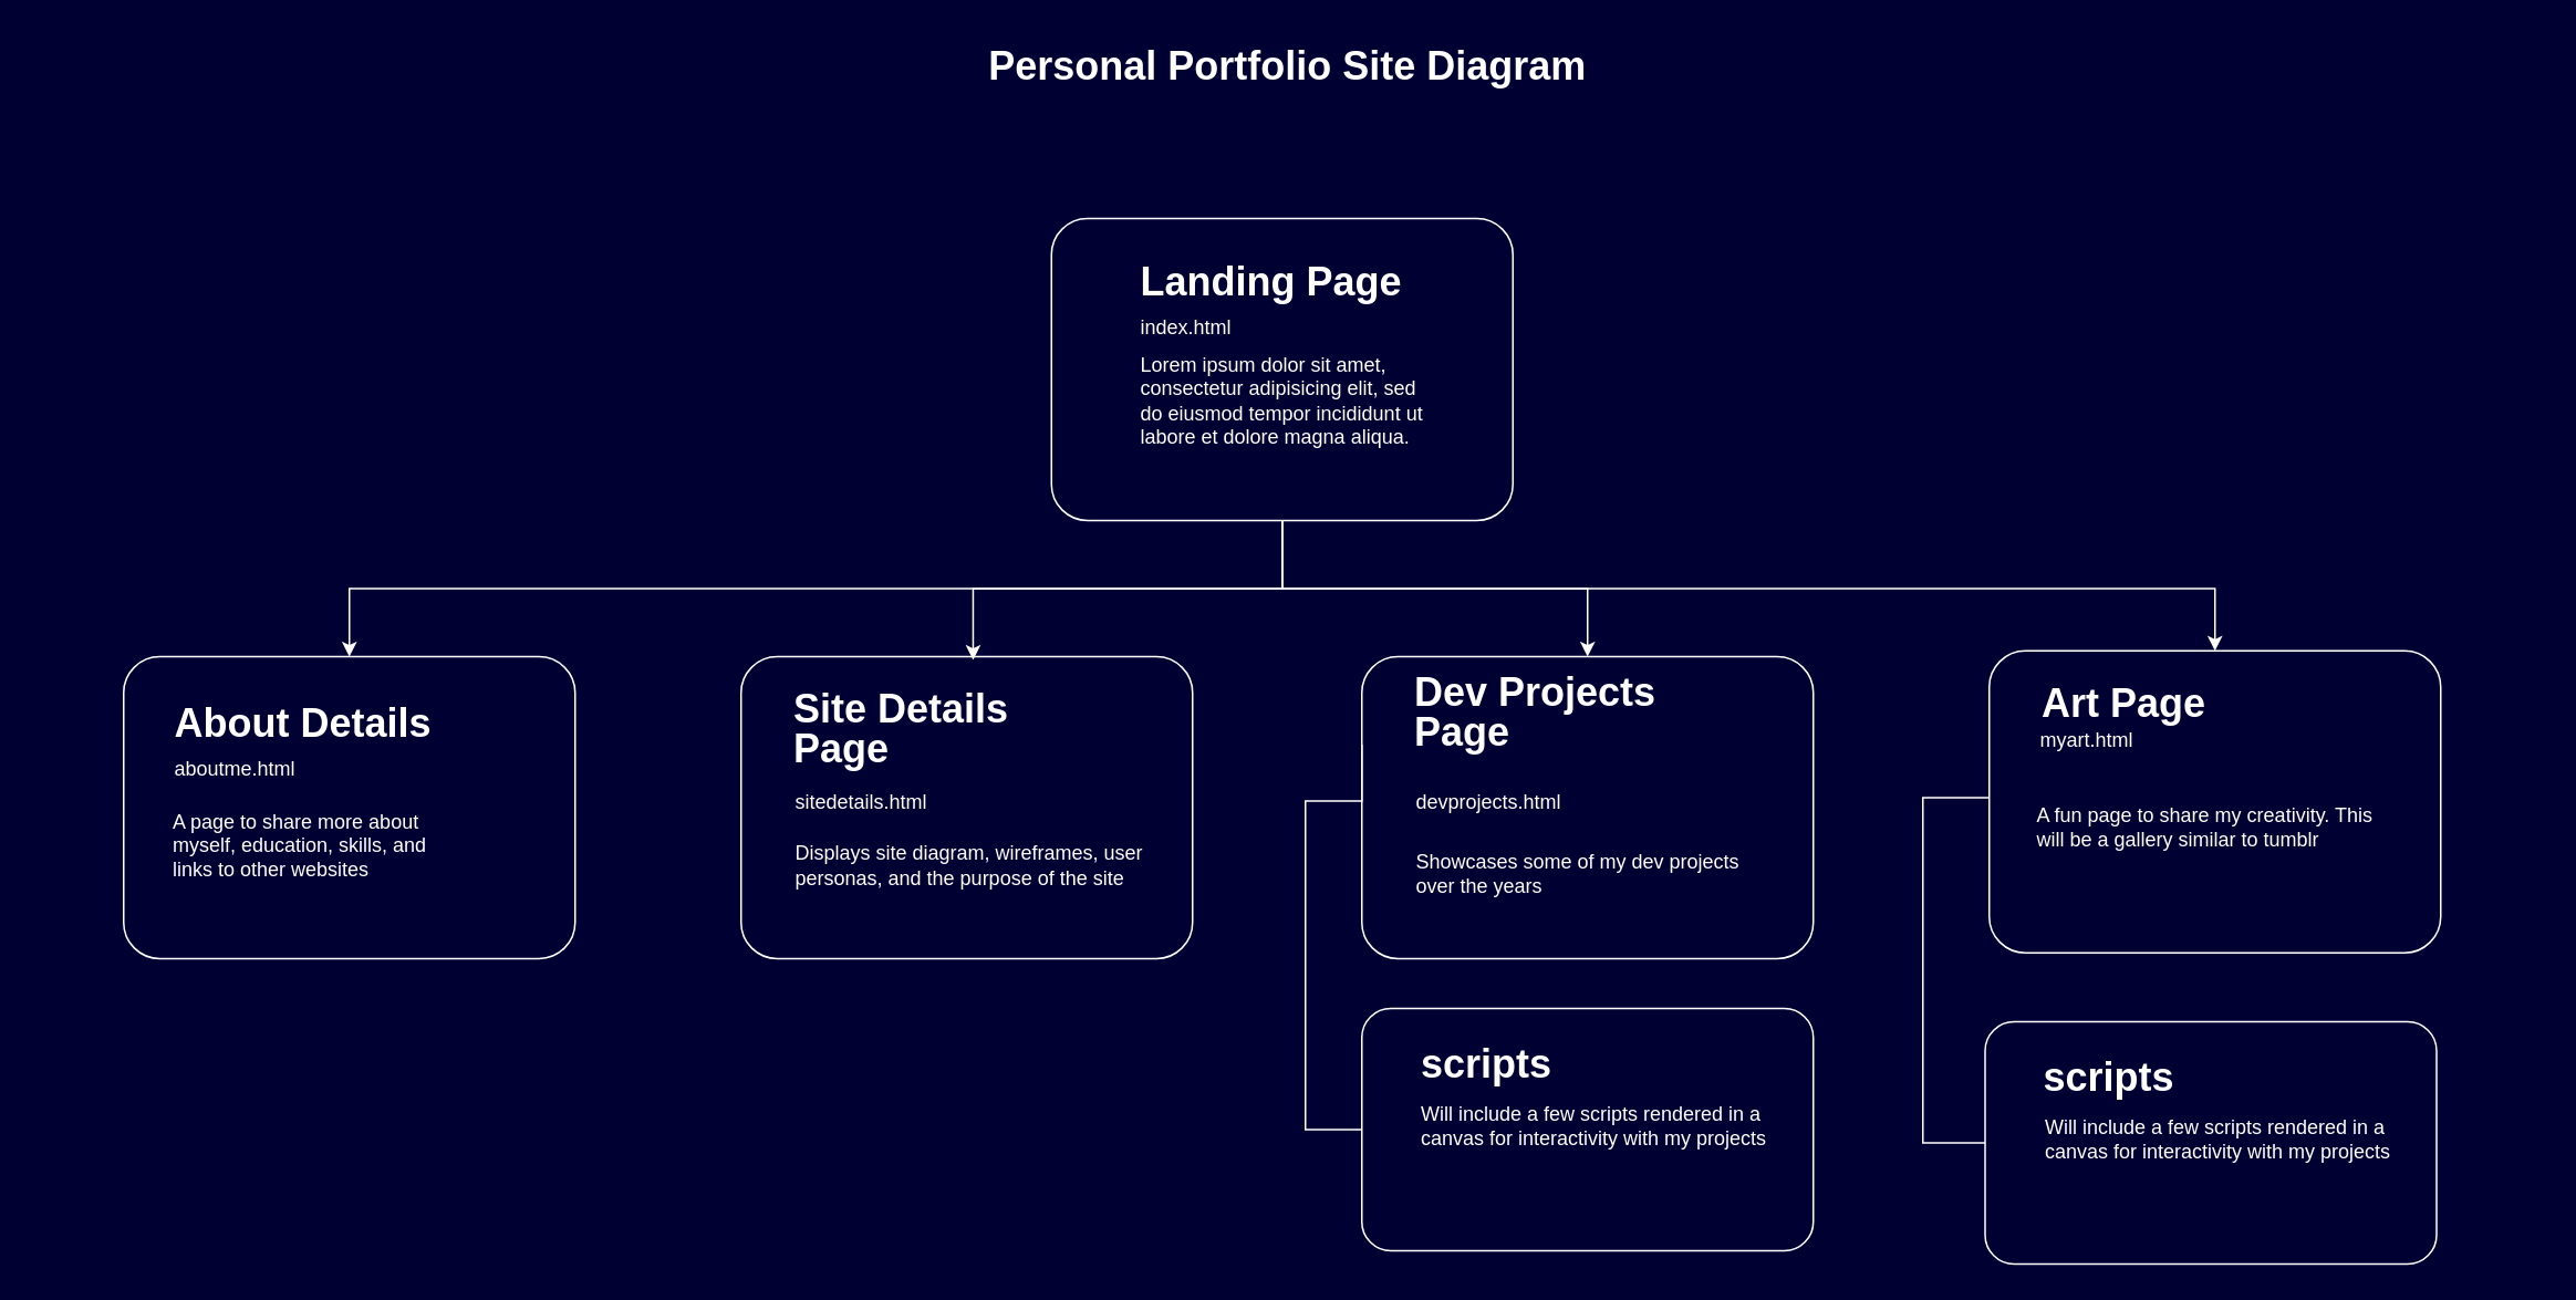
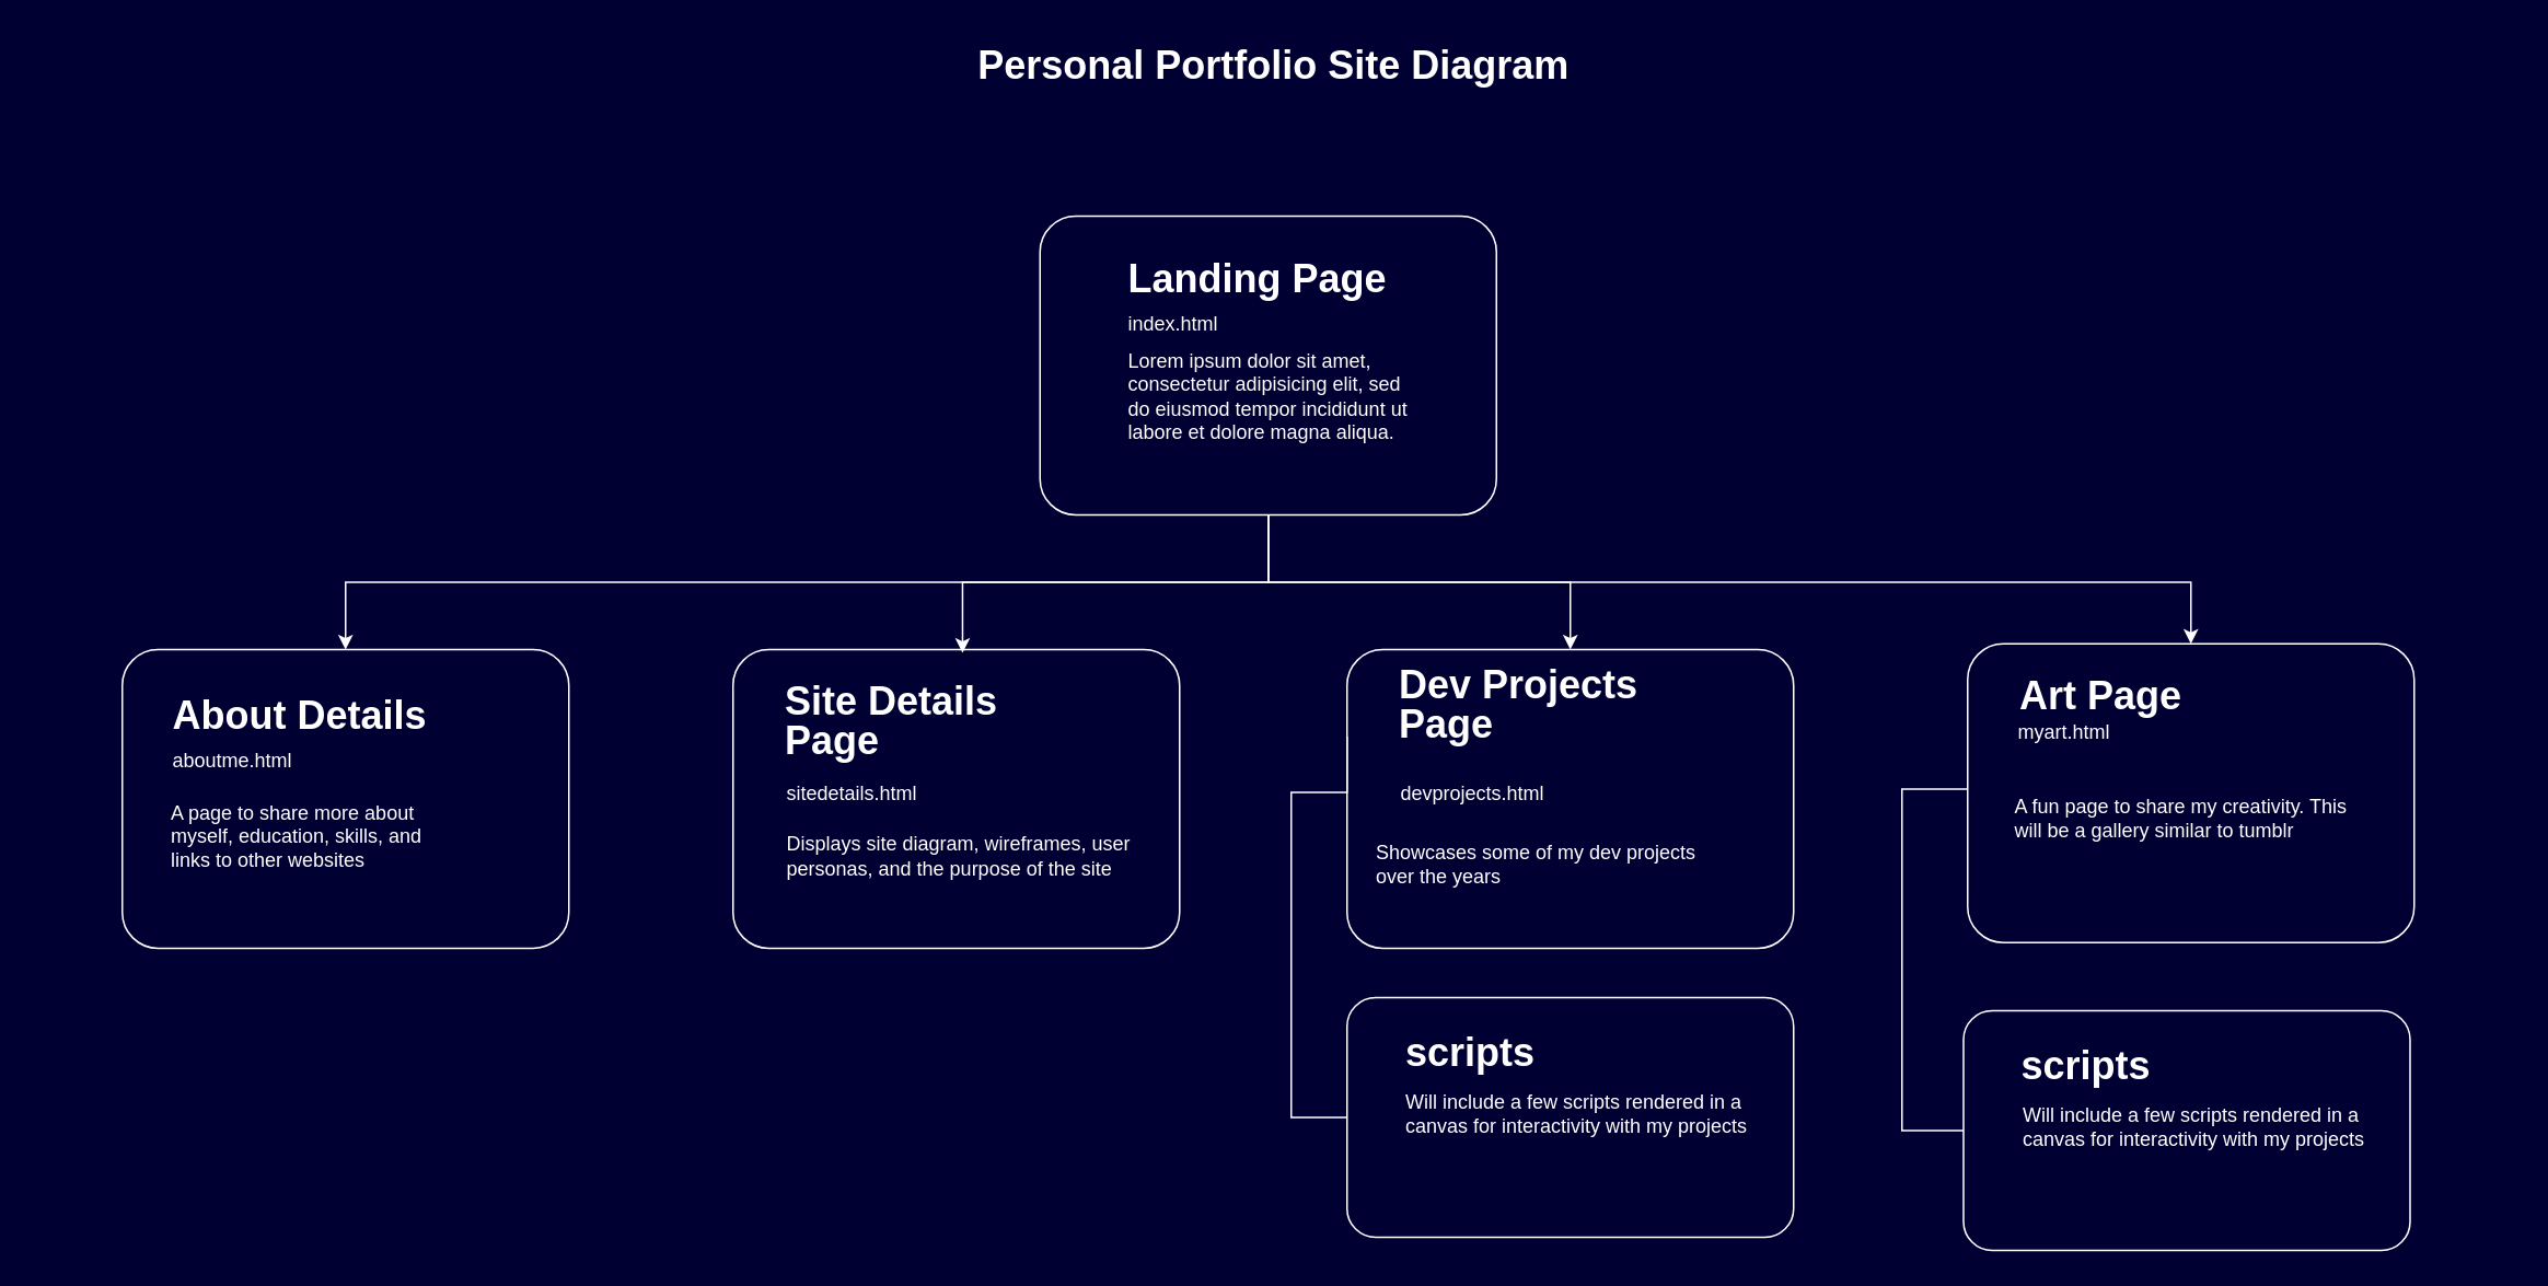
  <mxCell id="0" style=";html=1;" />
  <mxCell id="1" style=";html=1;" parent="0" />
  <mxCell id="2" value="&lt;font color=&quot;#ffffff&quot;&gt;Personal Portfolio Site Diagram&lt;/font&gt;" style="text;html=1;fontSize=24;fontStyle=1;verticalAlign=middle;align=center;" parent="1" vertex="1"><mxGeometry x="20" y="20" width="1510" height="40" as="geometry" /></mxCell>
  <mxCell id="3" style="edgeStyle=orthogonalEdgeStyle;rounded=0;orthogonalLoop=1;jettySize=auto;html=1;entryX=0.5;entryY=0;entryDx=0;entryDy=0;exitX=0.5;exitY=1;exitDx=0;exitDy=0;strokeColor=#FFFFFF;" parent="1" source="6" target="8" edge="1"><mxGeometry relative="1" as="geometry"><mxPoint x="548" y="402" as="targetPoint" /></mxGeometry></mxCell>
  <mxCell id="4" style="edgeStyle=orthogonalEdgeStyle;rounded=0;orthogonalLoop=1;jettySize=auto;html=1;entryX=0.5;entryY=0;entryDx=0;entryDy=0;exitX=0.5;exitY=1;exitDx=0;exitDy=0;fontColor=#FFFFFF;strokeColor=#FFFFFF;" edge="1" parent="1" source="6" target="17"><mxGeometry relative="1" as="geometry"><Array as="points"><mxPoint x="772" y="354" /><mxPoint x="1334" y="354" /></Array></mxGeometry></mxCell>
  <mxCell id="5" style="edgeStyle=orthogonalEdgeStyle;rounded=0;orthogonalLoop=1;jettySize=auto;html=1;entryX=0.5;entryY=0;entryDx=0;entryDy=0;strokeColor=#FFFFFF;" edge="1" parent="1" source="6" target="21"><mxGeometry relative="1" as="geometry"><mxPoint x="987.48" y="379.472" as="targetPoint" /></mxGeometry></mxCell>
  <mxCell id="6" value="" style="rounded=1;whiteSpace=wrap;html=1;fillColor=none;arcSize=12;strokeColor=#FFFFFF;" parent="1" vertex="1"><mxGeometry x="633" y="131" width="278" height="182" as="geometry" /></mxCell>
  <mxCell id="7" value="&lt;p style=&quot;line-height: 70%;&quot;&gt;&lt;/p&gt;&lt;h1 style=&quot;line-height: 60%;&quot;&gt;&lt;font color=&quot;#ffffff&quot;&gt;Landing Page&lt;/font&gt;&lt;/h1&gt;&lt;div style=&quot;line-height: 60%;&quot;&gt;&lt;font color=&quot;#ffffff&quot;&gt;index.html&lt;/font&gt;&lt;/div&gt;&lt;p&gt;&lt;font color=&quot;#ffffff&quot;&gt;Lorem ipsum dolor sit amet, consectetur adipisicing elit, sed do eiusmod tempor incididunt ut labore et dolore magna aliqua.&lt;/font&gt;&lt;/p&gt;&lt;p&gt;&lt;/p&gt;" style="text;html=1;strokeColor=none;fillColor=none;spacing=5;spacingTop=-20;whiteSpace=wrap;overflow=hidden;rounded=0;" parent="1" vertex="1"><mxGeometry x="682" y="157" width="190" height="120" as="geometry" /></mxCell>
  <mxCell id="8" value="" style="rounded=1;whiteSpace=wrap;html=1;fillColor=none;arcSize=12;strokeColor=#FFFFFF;" parent="1" vertex="1"><mxGeometry x="74" y="395" width="272" height="182" as="geometry" /></mxCell>
  <mxCell id="9" value="&lt;p style=&quot;line-height: 70%;&quot;&gt;&lt;/p&gt;&lt;h1 style=&quot;line-height: 60%;&quot;&gt;&lt;font color=&quot;#ffffff&quot;&gt;About Details&lt;/font&gt;&lt;/h1&gt;&lt;div style=&quot;line-height: 60%;&quot;&gt;&lt;font color=&quot;#ffffff&quot;&gt;aboutme.html&lt;/font&gt;&lt;/div&gt;&lt;p&gt;&lt;br&gt;&lt;/p&gt;&lt;p&gt;&lt;/p&gt;" style="text;html=1;strokeColor=none;fillColor=none;spacing=5;spacingTop=-20;whiteSpace=wrap;overflow=hidden;rounded=0;" parent="1" vertex="1"><mxGeometry x="100" y="422.5" width="190" height="55.5" as="geometry" /></mxCell>
  <mxCell id="10" style="edgeStyle=orthogonalEdgeStyle;rounded=0;orthogonalLoop=1;jettySize=auto;html=1;exitX=0;exitY=0.5;exitDx=0;exitDy=0;strokeColor=#FFFFFF;endArrow=none;endFill=0;" parent="1" target="11" edge="1"><mxGeometry relative="1" as="geometry"><Array as="points"><mxPoint x="820" y="482" /><mxPoint x="786" y="482" /><mxPoint x="786" y="680" /></Array><mxPoint x="820" y="448" as="sourcePoint" /><mxPoint x="829" y="679" as="targetPoint" /></mxGeometry></mxCell>
  <mxCell id="11" value="" style="rounded=1;whiteSpace=wrap;html=1;fillColor=none;arcSize=12;strokeColor=#FFFFFF;" vertex="1" parent="1"><mxGeometry x="820" y="607" width="272" height="146" as="geometry" /></mxCell>
  <mxCell id="12" value="" style="rounded=1;whiteSpace=wrap;html=1;fillColor=none;arcSize=12;strokeColor=#FFFFFF;" vertex="1" parent="1"><mxGeometry x="446" y="395" width="272" height="182" as="geometry" /></mxCell>
  <mxCell id="13" value="&lt;p style=&quot;line-height: 70%;&quot;&gt;&lt;/p&gt;&lt;h1 style=&quot;line-height: 100%;&quot;&gt;&lt;font color=&quot;#ffffff&quot;&gt;Site Details Page&lt;/font&gt;&lt;/h1&gt;&lt;p&gt;&lt;/p&gt;" style="text;html=1;strokeColor=none;fillColor=none;spacing=5;spacingTop=-20;whiteSpace=wrap;overflow=hidden;rounded=0;" vertex="1" parent="1"><mxGeometry x="472.5" y="409" width="195" height="63" as="geometry" /></mxCell>
  <mxCell id="14" style="edgeStyle=orthogonalEdgeStyle;rounded=0;orthogonalLoop=1;jettySize=auto;html=1;exitX=0.5;exitY=1;exitDx=0;exitDy=0;entryX=0.514;entryY=0.011;entryDx=0;entryDy=0;entryPerimeter=0;strokeColor=#FFFFFF;" edge="1" parent="1" source="6" target="12"><mxGeometry relative="1" as="geometry" /></mxCell>
  <mxCell id="15" value="&lt;font color=&quot;#ffffff&quot;&gt;Displays site diagram, wireframes, user personas, and the purpose of the site&lt;/font&gt;" style="text;html=1;strokeColor=none;fillColor=none;align=left;verticalAlign=middle;whiteSpace=wrap;rounded=0;" vertex="1" parent="1"><mxGeometry x="476.5" y="504" width="214" height="33" as="geometry" /></mxCell>
  <mxCell id="16" value="&lt;font color=&quot;#ffffff&quot;&gt;sitedetails.html&lt;/font&gt;" style="text;html=1;strokeColor=none;fillColor=none;align=left;verticalAlign=middle;whiteSpace=wrap;rounded=0;" vertex="1" parent="1"><mxGeometry x="476.5" y="472" width="93" height="21" as="geometry" /></mxCell>
  <mxCell id="17" value="" style="rounded=1;whiteSpace=wrap;html=1;fillColor=none;arcSize=12;strokeColor=#FFFFFF;" vertex="1" parent="1"><mxGeometry x="1198" y="391.5" width="272" height="182" as="geometry" /></mxCell>
  <mxCell id="18" value="&lt;p style=&quot;line-height: 70%;&quot;&gt;&lt;/p&gt;&lt;h1 style=&quot;line-height: 100%;&quot;&gt;&lt;font color=&quot;#ffffff&quot;&gt;Art Page&lt;/font&gt;&lt;/h1&gt;&lt;p&gt;&lt;/p&gt;" style="text;html=1;strokeColor=none;fillColor=none;spacing=5;spacingTop=-20;whiteSpace=wrap;overflow=hidden;rounded=0;" vertex="1" parent="1"><mxGeometry x="1224.5" y="405.5" width="195" height="38.5" as="geometry" /></mxCell>
  <mxCell id="19" value="&lt;font color=&quot;#ffffff&quot;&gt;A fun page to share my creativity. This will be a gallery similar to tumblr&lt;/font&gt;" style="text;html=1;strokeColor=none;fillColor=none;align=left;verticalAlign=middle;whiteSpace=wrap;rounded=0;" vertex="1" parent="1"><mxGeometry x="1224.5" y="472" width="214" height="52" as="geometry" /></mxCell>
  <mxCell id="20" value="&lt;font color=&quot;#ffffff&quot;&gt;myart.html&lt;/font&gt;" style="text;html=1;strokeColor=none;fillColor=none;align=left;verticalAlign=middle;whiteSpace=wrap;rounded=0;" vertex="1" parent="1"><mxGeometry x="1227" y="435" width="93" height="21" as="geometry" /></mxCell>
  <mxCell id="21" value="" style="rounded=1;whiteSpace=wrap;html=1;fillColor=none;arcSize=12;strokeColor=#FFFFFF;" vertex="1" parent="1"><mxGeometry x="820" y="395" width="272" height="182" as="geometry" /></mxCell>
  <mxCell id="22" value="&lt;p style=&quot;line-height: 70%;&quot;&gt;&lt;/p&gt;&lt;h1 style=&quot;line-height: 100%;&quot;&gt;&lt;span style=&quot;color: rgb(255, 255, 255); background-color: initial;&quot;&gt;Dev Projects Page&lt;/span&gt;&lt;/h1&gt;&lt;h1 style=&quot;line-height: 60%;&quot;&gt;&lt;br&gt;&lt;/h1&gt;&lt;p&gt;&lt;/p&gt;" style="text;html=1;strokeColor=none;fillColor=none;spacing=5;spacingTop=-20;whiteSpace=wrap;overflow=hidden;rounded=0;" vertex="1" parent="1"><mxGeometry x="846.5" y="399" width="195" height="63" as="geometry" /></mxCell>
- <mxCell id="23" value="&lt;font color=&quot;#ffffff&quot;&gt;Showcases some of my dev projects over the years&lt;/font&gt;" style="text;html=1;strokeColor=none;fillColor=none;align=left;verticalAlign=middle;whiteSpace=wrap;rounded=0;" vertex="1" parent="1"><mxGeometry x="850.5" y="500" width="214" height="52" as="geometry" /></mxCell>
+ <mxCell id="23" value="&lt;font color=&quot;#ffffff&quot;&gt;Showcases some of my dev projects over the years&lt;/font&gt;" style="text;html=1;strokeColor=none;fillColor=none;align=left;verticalAlign=middle;whiteSpace=wrap;rounded=0;" vertex="1" parent="1"><mxGeometry x="835.5" y="500" width="214" height="52" as="geometry" /></mxCell>
  <mxCell id="24" value="&lt;font color=&quot;#ffffff&quot;&gt;devprojects.html&lt;/font&gt;" style="text;html=1;strokeColor=none;fillColor=none;align=left;verticalAlign=middle;whiteSpace=wrap;rounded=0;" vertex="1" parent="1"><mxGeometry x="850.5" y="472" width="93" height="21" as="geometry" /></mxCell>
  <mxCell id="25" value="&lt;p style=&quot;line-height: 70%;&quot;&gt;&lt;/p&gt;&lt;h1 style=&quot;line-height: 100%;&quot;&gt;&lt;font color=&quot;#ffffff&quot;&gt;scripts&lt;/font&gt;&lt;/h1&gt;&lt;p&gt;&lt;/p&gt;" style="text;html=1;strokeColor=none;fillColor=none;spacing=5;spacingTop=-20;whiteSpace=wrap;overflow=hidden;rounded=0;" vertex="1" parent="1"><mxGeometry x="850.5" y="623" width="195" height="33" as="geometry" /></mxCell>
  <mxCell id="26" value="&lt;font color=&quot;#ffffff&quot;&gt;Will include a few scripts rendered in a canvas for interactivity with my projects&lt;/font&gt;" style="text;html=1;strokeColor=none;fillColor=none;align=left;verticalAlign=middle;whiteSpace=wrap;rounded=0;" vertex="1" parent="1"><mxGeometry x="854" y="652" width="214" height="52" as="geometry" /></mxCell>
  <mxCell id="27" style="edgeStyle=orthogonalEdgeStyle;rounded=0;orthogonalLoop=1;jettySize=auto;html=1;strokeColor=#FFFFFF;endArrow=none;endFill=0;entryX=0;entryY=0.5;entryDx=0;entryDy=0;" edge="1" parent="1" target="28"><mxGeometry relative="1" as="geometry"><Array as="points"><mxPoint x="1158" y="480" /><mxPoint x="1158" y="688" /></Array><mxPoint x="1198" y="480" as="sourcePoint" /><mxPoint x="1192" y="678" as="targetPoint" /></mxGeometry></mxCell>
  <mxCell id="28" value="" style="rounded=1;whiteSpace=wrap;html=1;fillColor=none;arcSize=12;strokeColor=#FFFFFF;" vertex="1" parent="1"><mxGeometry x="1195.5" y="615" width="272" height="146" as="geometry" /></mxCell>
  <mxCell id="29" value="&lt;p style=&quot;line-height: 70%;&quot;&gt;&lt;/p&gt;&lt;h1 style=&quot;line-height: 100%;&quot;&gt;&lt;font color=&quot;#ffffff&quot;&gt;scripts&lt;/font&gt;&lt;/h1&gt;&lt;p&gt;&lt;/p&gt;" style="text;html=1;strokeColor=none;fillColor=none;spacing=5;spacingTop=-20;whiteSpace=wrap;overflow=hidden;rounded=0;" vertex="1" parent="1"><mxGeometry x="1226" y="631" width="195" height="33" as="geometry" /></mxCell>
  <mxCell id="30" value="&lt;font color=&quot;#ffffff&quot;&gt;Will include a few scripts rendered in a canvas for interactivity with my projects&lt;/font&gt;" style="text;html=1;strokeColor=none;fillColor=none;align=left;verticalAlign=middle;whiteSpace=wrap;rounded=0;" vertex="1" parent="1"><mxGeometry x="1229.5" y="660" width="214" height="52" as="geometry" /></mxCell>
  <mxCell id="31" value="&lt;font color=&quot;#ffffff&quot;&gt;A page to share more about myself, education, skills, and links to other websites&lt;/font&gt;" style="text;html=1;strokeColor=none;fillColor=none;align=left;verticalAlign=middle;whiteSpace=wrap;rounded=0;" vertex="1" parent="1"><mxGeometry x="102" y="494" width="166" height="30" as="geometry" /></mxCell>
